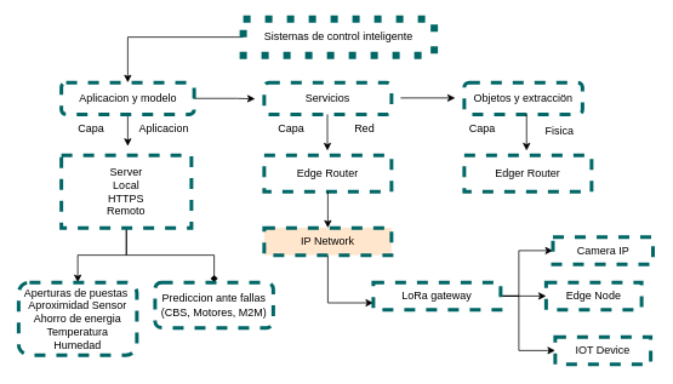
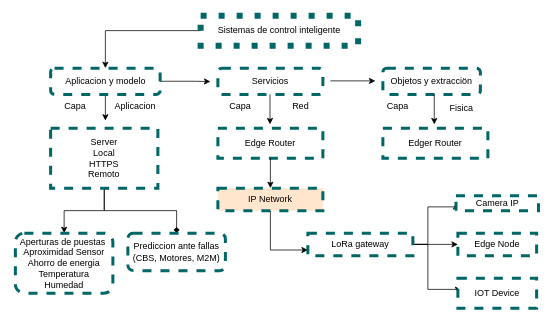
  <mxCell id="0" />
  <mxCell id="1" parent="0" />
  <mxCell id="2" style="edgeStyle=orthogonalEdgeStyle;rounded=0;orthogonalLoop=1;jettySize=auto;html=1;exitX=0;exitY=0.5;exitDx=0;exitDy=0;entryX=0.5;entryY=0;entryDx=0;entryDy=0;" edge="1" parent="1" source="3" target="6"><mxGeometry relative="1" as="geometry" /></mxCell>
  <mxCell id="3" value="Sistemas de control inteligente" style="text;html=1;strokeColor=#006666;fillColor=none;align=center;verticalAlign=middle;whiteSpace=wrap;rounded=0;perimeterSpacing=0;strokeWidth=8;dashed=1;dashPattern=1 2;" vertex="1" parent="1"><mxGeometry x="267" y="20" width="210" height="40" as="geometry" /></mxCell>
  <mxCell id="4" style="edgeStyle=orthogonalEdgeStyle;rounded=0;orthogonalLoop=1;jettySize=auto;html=1;exitX=1;exitY=0.5;exitDx=0;exitDy=0;" edge="1" parent="1" source="6"><mxGeometry relative="1" as="geometry"><mxPoint x="280" y="108" as="targetPoint" /><Array as="points"><mxPoint x="260" y="108" /><mxPoint x="260" y="108" /></Array></mxGeometry></mxCell>
  <mxCell id="5" style="edgeStyle=orthogonalEdgeStyle;rounded=0;orthogonalLoop=1;jettySize=auto;html=1;exitX=0.5;exitY=1;exitDx=0;exitDy=0;" edge="1" parent="1" source="6"><mxGeometry relative="1" as="geometry"><mxPoint x="140" y="160" as="targetPoint" /></mxGeometry></mxCell>
  <mxCell id="6" value="" style="rounded=1;whiteSpace=wrap;html=1;dashed=1;strokeColor=#006666;strokeWidth=4;" vertex="1" parent="1"><mxGeometry x="67" y="90" width="146" height="35" as="geometry" /></mxCell>
  <mxCell id="7" value="Aplicacion y modelo" style="text;html=1;align=center;verticalAlign=middle;resizable=0;points=[];autosize=1;" vertex="1" parent="1"><mxGeometry x="80" y="97.5" width="120" height="20" as="geometry" /></mxCell>
  <mxCell id="8" value="" style="endArrow=classic;html=1;" edge="1" parent="1"><mxGeometry width="50" height="50" relative="1" as="geometry"><mxPoint x="440" y="107" as="sourcePoint" /><mxPoint x="500" y="107" as="targetPoint" /></mxGeometry></mxCell>
  <mxCell id="9" value="Servicios" style="rounded=1;whiteSpace=wrap;html=1;dashed=1;strokeColor=#006666;strokeWidth=4;" vertex="1" parent="1"><mxGeometry x="290" y="90" width="140" height="35" as="geometry" /></mxCell>
  <mxCell id="10" value="Objetos y extracciön" style="rounded=1;whiteSpace=wrap;html=1;dashed=1;strokeColor=#006666;strokeWidth=4;" vertex="1" parent="1"><mxGeometry x="510" y="90" width="130" height="35" as="geometry" /></mxCell>
  <mxCell id="11" value="" style="endArrow=classic;html=1;" edge="1" parent="1"><mxGeometry width="50" height="50" relative="1" as="geometry"><mxPoint x="359.5" y="125" as="sourcePoint" /><mxPoint x="359.5" y="165" as="targetPoint" /></mxGeometry></mxCell>
  <mxCell id="12" value="" style="endArrow=classic;html=1;" edge="1" parent="1"><mxGeometry width="50" height="50" relative="1" as="geometry"><mxPoint x="578.5" y="125" as="sourcePoint" /><mxPoint x="578.5" y="165" as="targetPoint" /></mxGeometry></mxCell>
  <mxCell id="13" value="Capa" style="text;html=1;strokeColor=none;fillColor=none;align=center;verticalAlign=middle;whiteSpace=wrap;rounded=0;dashed=1;" vertex="1" parent="1"><mxGeometry x="80" y="131" width="40" height="20" as="geometry" /></mxCell>
  <mxCell id="14" value="Red" style="text;html=1;align=center;verticalAlign=middle;resizable=0;points=[];autosize=1;" vertex="1" parent="1"><mxGeometry x="380" y="131" width="40" height="20" as="geometry" /></mxCell>
  <mxCell id="15" value="Aplicacion" style="text;html=1;strokeColor=none;fillColor=none;align=center;verticalAlign=middle;whiteSpace=wrap;rounded=0;dashed=1;" vertex="1" parent="1"><mxGeometry x="160" y="131" width="40" height="20" as="geometry" /></mxCell>
  <mxCell id="16" value="Capa" style="text;html=1;strokeColor=none;fillColor=none;align=center;verticalAlign=middle;whiteSpace=wrap;rounded=0;dashed=1;" vertex="1" parent="1"><mxGeometry x="300" y="131" width="40" height="20" as="geometry" /></mxCell>
  <mxCell id="17" value="Capa" style="text;html=1;strokeColor=none;fillColor=none;align=center;verticalAlign=middle;whiteSpace=wrap;rounded=0;dashed=1;" vertex="1" parent="1"><mxGeometry x="510" y="131" width="40" height="20" as="geometry" /></mxCell>
  <mxCell id="18" value="Fisica" style="text;html=1;strokeColor=none;fillColor=none;align=center;verticalAlign=middle;whiteSpace=wrap;rounded=0;dashed=1;" vertex="1" parent="1"><mxGeometry x="595" y="133" width="40" height="20" as="geometry" /></mxCell>
  <mxCell id="19" style="edgeStyle=orthogonalEdgeStyle;rounded=0;orthogonalLoop=1;jettySize=auto;html=1;exitX=0.5;exitY=1;exitDx=0;exitDy=0;" edge="1" parent="1" source="21" target="34"><mxGeometry relative="1" as="geometry" /></mxCell>
  <mxCell id="20" style="edgeStyle=orthogonalEdgeStyle;rounded=0;orthogonalLoop=1;jettySize=auto;html=1;exitX=0.5;exitY=1;exitDx=0;exitDy=0;entryX=0.5;entryY=0;entryDx=0;entryDy=0;endArrow=diamond;" edge="1" parent="1" source="21" target="35"><mxGeometry relative="1" as="geometry" /></mxCell>
  <mxCell id="21" value="Server&lt;br&gt;Local&lt;br&gt;HTTPS&lt;br&gt;Remoto" style="rounded=0;whiteSpace=wrap;html=1;dashed=1;strokeColor=#006666;strokeWidth=4;" vertex="1" parent="1"><mxGeometry x="67" y="170" width="143" height="80" as="geometry" /></mxCell>
  <mxCell id="22" value="Edge Router" style="rounded=0;whiteSpace=wrap;html=1;dashed=1;strokeColor=#006666;strokeWidth=4;" vertex="1" parent="1"><mxGeometry x="290" y="170" width="140" height="40" as="geometry" /></mxCell>
  <mxCell id="23" value="Edger Router" style="rounded=0;whiteSpace=wrap;html=1;dashed=1;strokeColor=#006666;strokeWidth=4;" vertex="1" parent="1"><mxGeometry x="510" y="170" width="140" height="40" as="geometry" /></mxCell>
  <mxCell id="24" style="edgeStyle=orthogonalEdgeStyle;rounded=0;orthogonalLoop=1;jettySize=auto;html=1;exitX=0.5;exitY=1;exitDx=0;exitDy=0;entryX=0;entryY=0.75;entryDx=0;entryDy=0;" edge="1" parent="1" source="25" target="30"><mxGeometry relative="1" as="geometry" /></mxCell>
  <mxCell id="25" value="IP Network&lt;br&gt;" style="rounded=0;whiteSpace=wrap;html=1;dashed=1;strokeColor=#006666;strokeWidth=4;fillColor=#ffe6cc;" vertex="1" parent="1"><mxGeometry x="290" y="250" width="140" height="30" as="geometry" /></mxCell>
  <mxCell id="26" value="" style="endArrow=classic;html=1;entryX=0.5;entryY=0;entryDx=0;entryDy=0;exitX=0.5;exitY=1;exitDx=0;exitDy=0;" edge="1" parent="1" source="22" target="25"><mxGeometry width="50" height="50" relative="1" as="geometry"><mxPoint x="320" y="180" as="sourcePoint" /><mxPoint x="370" y="130" as="targetPoint" /></mxGeometry></mxCell>
  <mxCell id="27" style="edgeStyle=orthogonalEdgeStyle;rounded=0;orthogonalLoop=1;jettySize=auto;html=1;exitX=1;exitY=0.5;exitDx=0;exitDy=0;entryX=0;entryY=0.5;entryDx=0;entryDy=0;" edge="1" parent="1" source="30" target="33"><mxGeometry relative="1" as="geometry" /></mxCell>
  <mxCell id="28" style="edgeStyle=orthogonalEdgeStyle;rounded=0;orthogonalLoop=1;jettySize=auto;html=1;exitX=1;exitY=0.5;exitDx=0;exitDy=0;entryX=0;entryY=0.5;entryDx=0;entryDy=0;" edge="1" parent="1" source="30" target="32"><mxGeometry relative="1" as="geometry"><Array as="points"><mxPoint x="570" y="325" /><mxPoint x="570" y="385" /></Array></mxGeometry></mxCell>
  <mxCell id="29" style="edgeStyle=orthogonalEdgeStyle;rounded=0;orthogonalLoop=1;jettySize=auto;html=1;exitX=1;exitY=0.5;exitDx=0;exitDy=0;entryX=0;entryY=0.5;entryDx=0;entryDy=0;" edge="1" parent="1" source="30" target="31"><mxGeometry relative="1" as="geometry"><Array as="points"><mxPoint x="570" y="325" /><mxPoint x="570" y="275" /></Array></mxGeometry></mxCell>
  <mxCell id="30" value="&lt;span style=&quot;font-family: &amp;#34;helvetica&amp;#34;&quot;&gt;LoRa gateway&lt;/span&gt;" style="rounded=0;whiteSpace=wrap;html=1;dashed=1;strokeColor=#006666;strokeWidth=4;" vertex="1" parent="1"><mxGeometry x="410" y="310" width="140" height="30" as="geometry" /></mxCell>
- <mxCell id="31" value="&lt;span style=&quot;font-family: &amp;#34;helvetica&amp;#34;&quot;&gt;Camera IP&lt;/span&gt;" style="rounded=0;whiteSpace=wrap;html=1;dashed=1;strokeColor=#006666;strokeWidth=4;" vertex="1" parent="1"><mxGeometry x="607.5" y="260" width="110" height="30" as="geometry" /></mxCell>
- <mxCell id="32" value="&lt;span style=&quot;font-family: &amp;#34;helvetica&amp;#34;&quot;&gt;IOT Device&lt;/span&gt;" style="rounded=0;whiteSpace=wrap;html=1;dashed=1;strokeColor=#006666;strokeWidth=4;" vertex="1" parent="1"><mxGeometry x="610" y="370" width="105" height="30" as="geometry" /></mxCell>
- <mxCell id="33" value="&lt;span style=&quot;font-family: &amp;#34;helvetica&amp;#34;&quot;&gt;Edge Node&lt;/span&gt;" style="rounded=0;whiteSpace=wrap;html=1;dashed=1;strokeColor=#006666;strokeWidth=4;" vertex="1" parent="1"><mxGeometry x="600" y="310" width="105" height="30" as="geometry" /></mxCell>
+ <mxCell id="31" value="&lt;span style=&quot;font-family: &amp;#34;helvetica&amp;#34;&quot;&gt;Camera IP&lt;/span&gt;" style="rounded=0;whiteSpace=wrap;html=1;dashed=1;strokeColor=#006666;strokeWidth=4;" vertex="1" parent="1"><mxGeometry x="607.5" y="260" width="110" height="20" as="geometry" /></mxCell>
+ <mxCell id="32" value="&lt;span style=&quot;font-family: &amp;#34;helvetica&amp;#34;&quot;&gt;IOT Device&lt;/span&gt;" style="rounded=0;whiteSpace=wrap;html=1;dashed=1;strokeColor=#006666;strokeWidth=4;" vertex="1" parent="1"><mxGeometry x="610" y="370" width="105" height="40" as="geometry" /></mxCell>
+ <mxCell id="33" value="&lt;span style=&quot;font-family: &amp;#34;helvetica&amp;#34;&quot;&gt;Edge Node&lt;/span&gt;" style="rounded=0;whiteSpace=wrap;html=1;dashed=1;strokeColor=#006666;strokeWidth=4;" vertex="1" parent="1"><mxGeometry x="610" y="310" width="105" height="30" as="geometry" /></mxCell>
  <mxCell id="34" value="&lt;span&gt;Aperturas de puestas&amp;nbsp;&lt;/span&gt;&lt;br&gt;&lt;span&gt;Aproximidad Sensor&lt;/span&gt;&lt;br&gt;&lt;span&gt;Ahorro de energia&lt;/span&gt;&lt;br&gt;&lt;span&gt;Temperatura&lt;/span&gt;&lt;br&gt;&lt;span&gt;Humedad&lt;/span&gt;" style="rounded=1;whiteSpace=wrap;html=1;dashed=1;strokeColor=#006666;strokeWidth=4;" vertex="1" parent="1"><mxGeometry x="20" y="310" width="130" height="80" as="geometry" /></mxCell>
  <mxCell id="35" value="Prediccion ante fallas&lt;br&gt;(CBS, Motores, M2M)" style="rounded=1;whiteSpace=wrap;html=1;dashed=1;strokeColor=#006666;strokeWidth=4;" vertex="1" parent="1"><mxGeometry x="170" y="310" width="130" height="50" as="geometry" /></mxCell>
